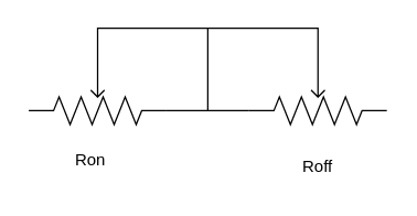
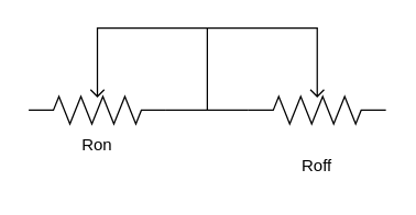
  <mxCell id="0" />
  <mxCell id="1" parent="0" />
  <mxCell id="2" value="" style="pointerEvents=1;verticalLabelPosition=bottom;shadow=0;dashed=0;align=center;verticalAlign=top;shape=mxgraph.electrical.resistors.potentiometer_2;rotation=-180;" parent="1" vertex="1"><mxGeometry x="20" y="50" width="100" height="40" as="geometry" /></mxCell>
  <mxCell id="3" value="" style="pointerEvents=1;verticalLabelPosition=bottom;shadow=0;dashed=0;align=center;verticalAlign=top;shape=mxgraph.electrical.resistors.potentiometer_2;rotation=-180;" parent="1" vertex="1"><mxGeometry x="180" y="50" width="100" height="40" as="geometry" /></mxCell>
  <mxCell id="4" value="" style="endArrow=none;rounded=0;exitX=0;exitY=0.25;exitDx=0;exitDy=0;exitPerimeter=0;entryX=1;entryY=0.25;entryDx=0;entryDy=0;entryPerimeter=0;" parent="1" source="2" target="3" edge="1"><mxGeometry width="50" height="50" relative="1" as="geometry"><mxPoint x="170" y="160" as="sourcePoint" /><mxPoint x="220" y="110" as="targetPoint" /></mxGeometry></mxCell>
  <mxCell id="5" value="" style="endArrow=none;rounded=0;exitX=0.5;exitY=1;exitDx=0;exitDy=0;exitPerimeter=0;entryX=0.5;entryY=1;entryDx=0;entryDy=0;entryPerimeter=0;" parent="1" source="2" target="3" edge="1"><mxGeometry width="50" height="50" relative="1" as="geometry"><mxPoint x="170" y="160" as="sourcePoint" /><mxPoint x="220" y="110" as="targetPoint" /><Array as="points"><mxPoint x="70" y="20" /><mxPoint x="150" y="20" /><mxPoint x="230" y="20" /></Array></mxGeometry></mxCell>
  <mxCell id="6" value="" style="endArrow=none;rounded=0;" parent="1" edge="1"><mxGeometry width="50" height="50" relative="1" as="geometry"><mxPoint x="150" y="20" as="sourcePoint" /><mxPoint x="150" y="80" as="targetPoint" /></mxGeometry></mxCell>
- <mxCell id="7" value="Ron" style="text;strokeColor=none;fillColor=none;align=center;verticalAlign=middle;rounded=0;" parent="1" vertex="1"><mxGeometry x="35" y="100" width="60" height="30" as="geometry" /></mxCell>
+ <mxCell id="7" value="Ron" style="text;strokeColor=none;fillColor=none;align=center;verticalAlign=middle;rounded=0;" parent="1" vertex="1"><mxGeometry x="40" y="90" width="60" height="30" as="geometry" /></mxCell>
  <mxCell id="8" value="Roff" style="text;strokeColor=none;fillColor=none;align=center;verticalAlign=middle;rounded=0;" parent="1" vertex="1"><mxGeometry x="200" y="105" width="60" height="30" as="geometry" /></mxCell>
